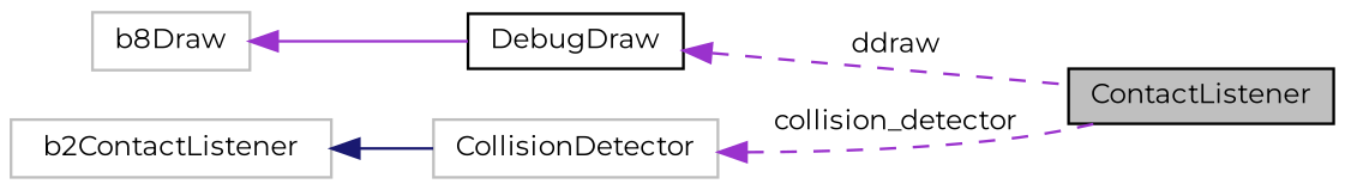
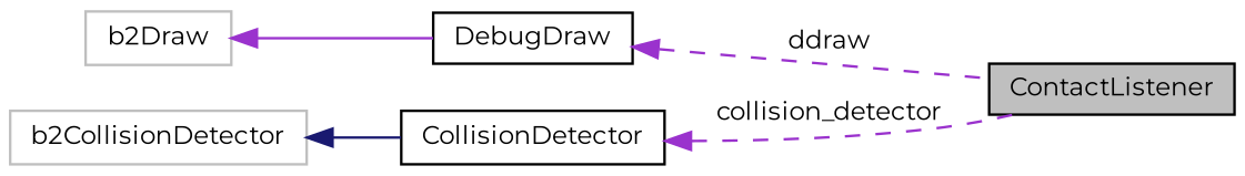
  digraph {
    fontname=Montserrat
    rankdir=LR
    node [color=black fillcolor=white fontname=Montserrat fontsize=10 shape=record style=filled]
    edge [color=darkorchid3 dir=back fontname=Montserrat fontsize=10 labelfontname=Helvetica labelfontsize=10 style=dashed]
    n1 [fillcolor=grey75 fontcolor=black height=0.2 label=ContactListener width=0.4]
    n2 [height=0.2 label=DebugDraw width=0.4]
-   n3 [color=grey75 height=0.2 label=b8Draw width=0.4]
-   n4 [color=grey75 height=0.2 label=CollisionDetector width=0.4]
-   n5 [color=grey75 height=0.2 label=b2ContactListener width=0.4]
+   n3 [color=grey75 height=0.2 label=b2Draw width=0.4]
+   n4 [height=0.2 label=CollisionDetector width=0.4]
+   n5 [color=grey75 height=0.2 label=b2CollisionDetector width=0.4]
    n2 -> n1 [label=" ddraw"]
    n3 -> n2 [style=solid]
    n4 -> n1 [label=" collision_detector"]
    n5 -> n4 [color=midnightblue style=solid]
  }
